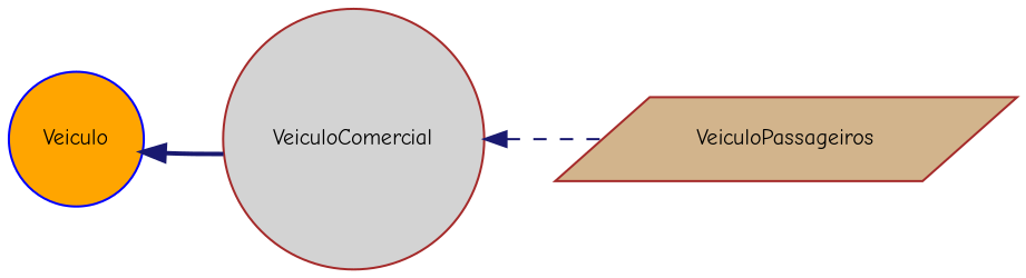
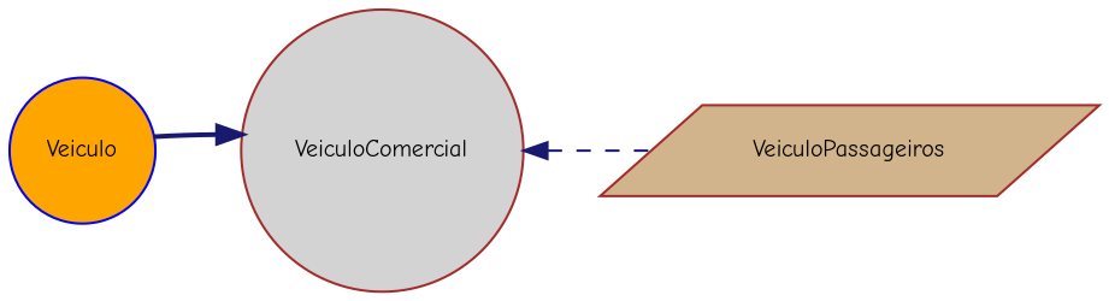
  digraph {
    fontname="Comic Neue"
    rankdir=LR
    node [color=brown fontname="Comic Neue" fontsize=10 shape=circle style=filled]
    edge [color=midnightblue dir=back fontname="Comic Neue" fontsize=10 labelfontname=Helvetica labelfontsize=10]
    n1 [color=blue fillcolor=orange height=0.2 label=Veiculo width=0.4]
    n2 [fillcolor=lightgrey height=0.2 label=VeiculoComercial width=0.4]
    n3 [fillcolor=tan height=0.2 label=VeiculoPassageiros shape=parallelogram width=0.4]
-   n1 -> n2 [style=bold]
+   n2 -> n1 [style=bold]
    n2 -> n3 [style=dashed]
  }
